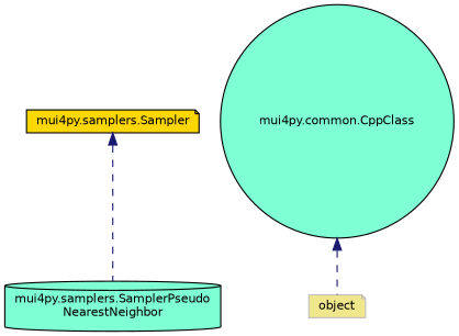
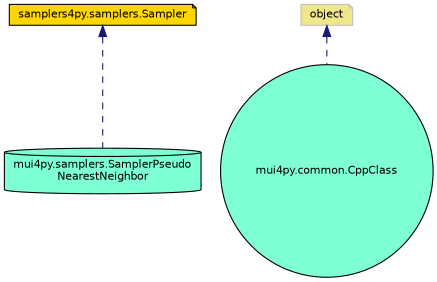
  digraph {
    node [color=black fillcolor=aquamarine fontname=Helvetica fontsize=10 shape=note style=filled]
    edge [color=midnightblue dir=back fontname=Helvetica fontsize=10 labelfontname=Helvetica labelfontsize=10 style=dashed]
    n1 [fontcolor=black height=0.2 label="mui4py.samplers.SamplerPseudo\lNearestNeighbor" shape=cylinder width=0.4]
-   n2 [fillcolor=gold height=0.2 label="mui4py.samplers.Sampler" width=0.4]
+   n2 [fillcolor=gold height=0.2 label="samplers4py.samplers.Sampler" width=0.4]
    n3 [height=0.2 label="mui4py.common.CppClass" shape=circle width=0.4]
    n4 [color=grey75 fillcolor=khaki height=0.2 label=object width=0.4]
    n2 -> n1
-   n3 -> n4
+   n4 -> n3
  }
